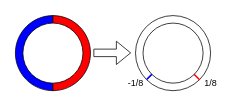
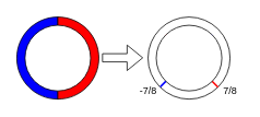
  <mxCell id="0" />
  <mxCell id="1" parent="0" />
  <mxCell id="2" value="" style="ellipse;whiteSpace=wrap;html=1;aspect=fixed;fillColor=#FFFFFF;" vertex="1" parent="1"><mxGeometry x="180" y="20" width="100" height="100" as="geometry" /></mxCell>
  <mxCell id="3" value="" style="verticalLabelPosition=bottom;verticalAlign=top;html=1;shape=mxgraph.basic.half_circle;direction=south;fillColor=#0000FF;" vertex="1" parent="1"><mxGeometry x="20" y="20" width="50" height="100" as="geometry" /></mxCell>
  <mxCell id="4" value="" style="verticalLabelPosition=bottom;verticalAlign=top;html=1;shape=mxgraph.basic.half_circle;direction=south;flipV=1;flipH=1;fillColor=#FF0000;" vertex="1" parent="1"><mxGeometry x="70" y="20" width="50" height="100" as="geometry" /></mxCell>
  <mxCell id="5" value="" style="ellipse;whiteSpace=wrap;html=1;aspect=fixed;fillColor=#FFFFFF;" vertex="1" parent="1"><mxGeometry x="30" y="30" width="80" height="80" as="geometry" /></mxCell>
  <mxCell id="6" value="" style="shape=flexArrow;endArrow=classic;html=1;" edge="1" parent="1"><mxGeometry width="50" height="50" relative="1" as="geometry"><mxPoint x="124" y="69.66" as="sourcePoint" /><mxPoint x="174" y="69.66" as="targetPoint" /></mxGeometry></mxCell>
  <mxCell id="7" value="" style="endArrow=none;html=1;entryX=1;entryY=0;entryDx=0;entryDy=0;strokeColor=#0000FF;strokeWidth=2;" edge="1" parent="1" target="9"><mxGeometry width="50" height="50" relative="1" as="geometry"><mxPoint x="195" y="105" as="sourcePoint" /><mxPoint x="255" y="45" as="targetPoint" /></mxGeometry></mxCell>
  <mxCell id="8" value="" style="endArrow=none;html=1;exitX=1;exitY=1;exitDx=0;exitDy=0;entryX=0;entryY=0;entryDx=0;entryDy=0;strokeWidth=2;strokeColor=#FF0000;" edge="1" parent="1" source="2" target="9"><mxGeometry width="50" height="50" relative="1" as="geometry"><mxPoint x="204.645" y="115.355" as="sourcePoint" /><mxPoint x="265" y="55" as="targetPoint" /></mxGeometry></mxCell>
  <mxCell id="9" value="" style="ellipse;whiteSpace=wrap;html=1;aspect=fixed;fillColor=#FFFFFF;" vertex="1" parent="1"><mxGeometry x="190" y="30" width="80" height="80" as="geometry" /></mxCell>
- <mxCell id="10" value="-1/8" style="text;html=1;align=center;verticalAlign=middle;resizable=0;points=[];autosize=1;" vertex="1" parent="1"><mxGeometry x="160" y="100" width="40" height="20" as="geometry" /></mxCell>
- <mxCell id="11" value="1/8" style="text;html=1;align=center;verticalAlign=middle;resizable=0;points=[];autosize=1;" vertex="1" parent="1"><mxGeometry x="265" y="100" width="30" height="20" as="geometry" /></mxCell>
+ <mxCell id="10" value="-7/8" style="text;html=1;align=center;verticalAlign=middle;resizable=0;points=[];autosize=1;" vertex="1" parent="1"><mxGeometry x="160" y="100" width="40" height="20" as="geometry" /></mxCell>
+ <mxCell id="11" value="7/8" style="text;html=1;align=center;verticalAlign=middle;resizable=0;points=[];autosize=1;" vertex="1" parent="1"><mxGeometry x="265" y="100" width="30" height="20" as="geometry" /></mxCell>
